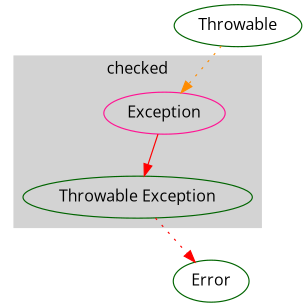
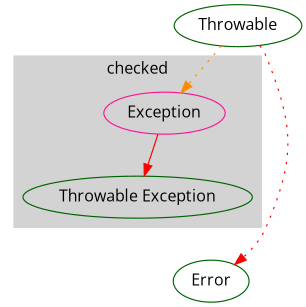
  digraph {
    fontname="Open Sans"
    node [color=darkgreen fontname="Open Sans"]
    edge [color=red fontname="Open Sans" style=dotted]
    Exception [color=deeppink]
    n2 [label="Throwable Exception"]
    Throwable
    Error
    subgraph cluster_1 {
      color=lightgrey
      label=checked
      style=filled
      Exception
      n2
    }
    Exception -> n2 [style=solid]
    Throwable -> Exception [color=darkorange]
-   n2 -> Error
+   Throwable -> Error
  }
